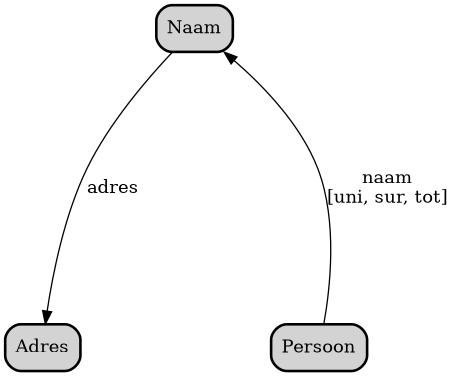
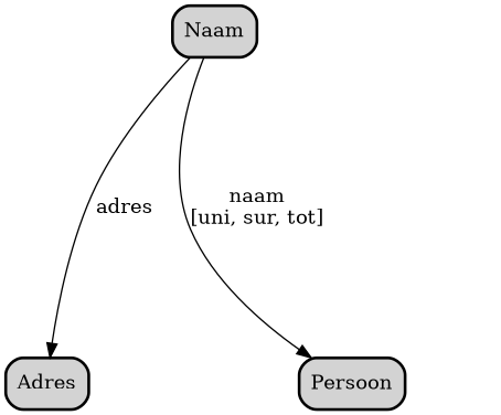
  digraph {
    bgcolor=white
    nodesep=1
    rank=same
    rankdir=TB
    ranksep=2.5
    remincross=true
    node [bgcolor=lightgray shape=box style="rounded,filled,bold"]
    edge [color=black]
    n1 [label=Adres]
    n2 [label=Naam]
    n3 [label=Persoon]
    n2 -> n1 [label=adres]
-   n3 -> n2 [label="naam\n[uni, sur, tot]"]
+   n2 -> n3 [label="naam\n[uni, sur, tot]"]
  }
